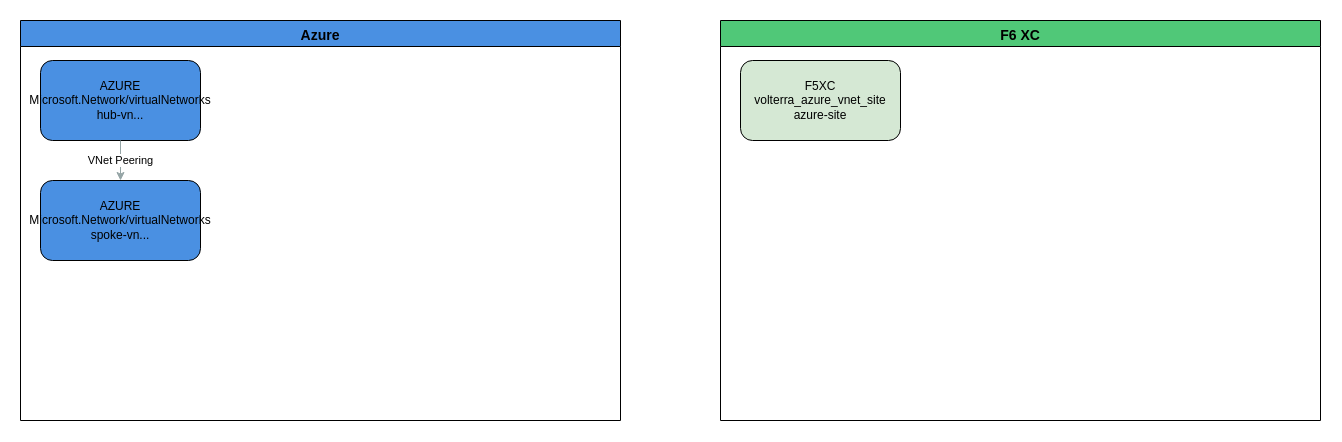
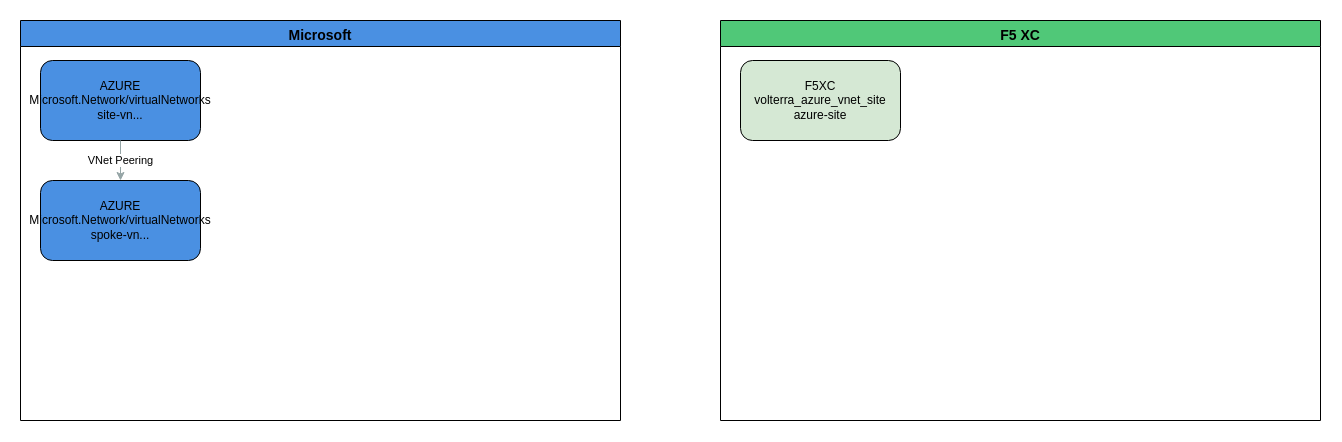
  <mxCell id="0" />
  <mxCell id="1" parent="0" />
- <mxCell id="2" value="Azure" style="swimlane;fontStyle=1;align=center;verticalAlign=top;childLayout=stackLayout;horizontal=1;startSize=26;horizontalStack=0;resizeParent=1;resizeParentMax=0;resizeLast=0;collapsible=1;marginBottom=0;fillColor=#4A90E2;strokeColor=#000000;fontSize=14;fontColor=#000000;" vertex="1" parent="1"><mxGeometry as="geometry" x="20" y="20" width="600" height="400" /></mxCell>
- <mxCell id="3" value="AZURE Microsoft.Network/virtualNetworks hub-vn..." style="rounded=1;whiteSpace=wrap;html=1;fillColor=#4A90E2;strokeColor=#000000;" vertex="1" parent="2"><mxGeometry as="geometry" x="20" y="40" width="160" height="80" /></mxCell>
+ <mxCell id="2" value="Microsoft" style="swimlane;fontStyle=1;align=center;verticalAlign=top;childLayout=stackLayout;horizontal=1;startSize=26;horizontalStack=0;resizeParent=1;resizeParentMax=0;resizeLast=0;collapsible=1;marginBottom=0;fillColor=#4A90E2;strokeColor=#000000;fontSize=14;fontColor=#000000;" vertex="1" parent="1"><mxGeometry as="geometry" x="20" y="20" width="600" height="400" /></mxCell>
+ <mxCell id="3" value="AZURE Microsoft.Network/virtualNetworks site-vn..." style="rounded=1;whiteSpace=wrap;html=1;fillColor=#4A90E2;strokeColor=#000000;" vertex="1" parent="2"><mxGeometry as="geometry" x="20" y="40" width="160" height="80" /></mxCell>
  <mxCell id="4" value="AZURE Microsoft.Network/virtualNetworks spoke-vn..." style="rounded=1;whiteSpace=wrap;html=1;fillColor=#4A90E2;strokeColor=#000000;" vertex="1" parent="2"><mxGeometry as="geometry" x="20" y="160" width="160" height="80" /></mxCell>
- <mxCell id="5" value="F6 XC" style="swimlane;fontStyle=1;align=center;verticalAlign=top;childLayout=stackLayout;horizontal=1;startSize=26;horizontalStack=0;resizeParent=1;resizeParentMax=0;resizeLast=0;collapsible=1;marginBottom=0;fillColor=#50C878;strokeColor=#000000;fontSize=14;fontColor=#000000;" vertex="1" parent="1"><mxGeometry as="geometry" x="720" y="20" width="600" height="400" /></mxCell>
+ <mxCell id="5" value="F5 XC" style="swimlane;fontStyle=1;align=center;verticalAlign=top;childLayout=stackLayout;horizontal=1;startSize=26;horizontalStack=0;resizeParent=1;resizeParentMax=0;resizeLast=0;collapsible=1;marginBottom=0;fillColor=#50C878;strokeColor=#000000;fontSize=14;fontColor=#000000;" vertex="1" parent="1"><mxGeometry as="geometry" x="720" y="20" width="600" height="400" /></mxCell>
  <mxCell id="6" value="F5XC volterra_azure_vnet_site azure-site" style="rounded=1;whiteSpace=wrap;html=1;fillColor=#d5e8d4;strokeColor=#000000;" vertex="1" parent="5"><mxGeometry as="geometry" x="20" y="40" width="160" height="80" /></mxCell>
  <mxCell id="7" value="VNet Peering" style="endArrow=classic;html=1;strokeColor=#95A5A6;strokeWidth=1;" edge="1" parent="1" source="3" target="4"><mxGeometry as="geometry" relative="1" /></mxCell>
